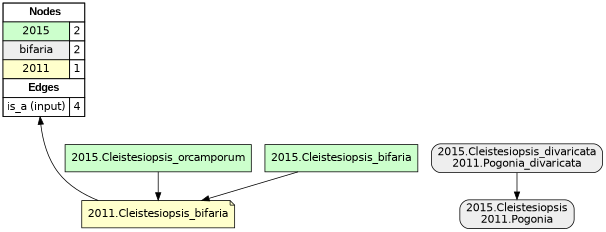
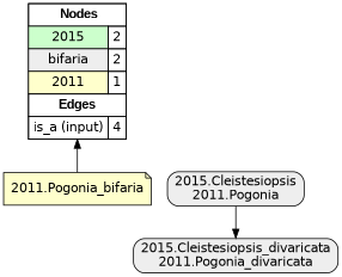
  digraph {
    rankdir=TB
    node [fillcolor="#CCFFCC" fontname=helvetica shape=box style=filled]
    edge [arrowhead=normal color="#000000" constraint=true penwidth=1 style=solid]
    n1 [fillcolor=white label=<   <TABLE BORDER="0" CELLBORDER="1" CELLSPACING="0" CELLPADDING="4">  <TR> <TD COLSPAN="2"><font face="Arial Black"> Nodes</font></TD> </TR>  <TR>   <TD bgcolor="#CCFFCC" fontname="helvetica">2015</TD>   <TD>2</TD>   </TR>  <TR>   <TD bgcolor="#EEEEEE" fontname="helvetica">bifaria</TD>   <TD>2</TD>   </TR>  <TR>   <TD bgcolor="#FFFFCC" fontname="helvetica">2011</TD>   <TD>1</TD>   </TR>  <TR> <TD COLSPAN="2"><font face = "Arial Black"> Edges </font></TD> </TR>  <TR>   <TD><font color ="#000000">is_a (input)</font></TD><TD>4</TD> </TR> </TABLE>   > margin=0]
-   "2011.Pogonia_bifaria" [fillcolor="#FFFFCC" shape=note label="2011.Cleistesiopsis_bifaria"]
-   "2015.Cleistesiopsis_orcamporum"
-   "2015.Cleistesiopsis_bifaria"
+   "2011.Pogonia_bifaria" [fillcolor="#FFFFCC" shape=note]
    "2015.Cleistesiopsis_divaricata\n2011.Pogonia_divaricata" [fillcolor="#EEEEEE" style="filled,rounded"]
    "2015.Cleistesiopsis\n2011.Pogonia" [fillcolor="#EEEEEE" style="filled,rounded"]
    subgraph sub_1 {
      rank=source
      n1
    }
    "2011.Pogonia_bifaria" -> n1
-   "2015.Cleistesiopsis_orcamporum" -> "2011.Pogonia_bifaria"
-   "2015.Cleistesiopsis_bifaria" -> "2011.Pogonia_bifaria"
-   "2015.Cleistesiopsis_divaricata\n2011.Pogonia_divaricata" -> "2015.Cleistesiopsis\n2011.Pogonia"
+   "2015.Cleistesiopsis\n2011.Pogonia" -> "2015.Cleistesiopsis_divaricata\n2011.Pogonia_divaricata"
  }
